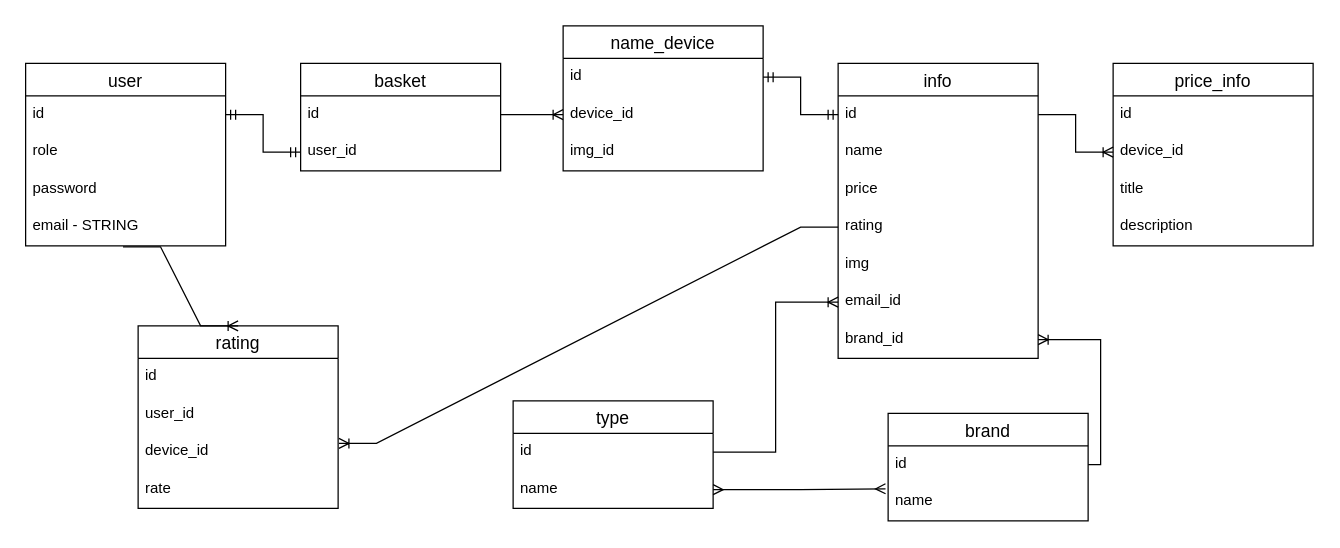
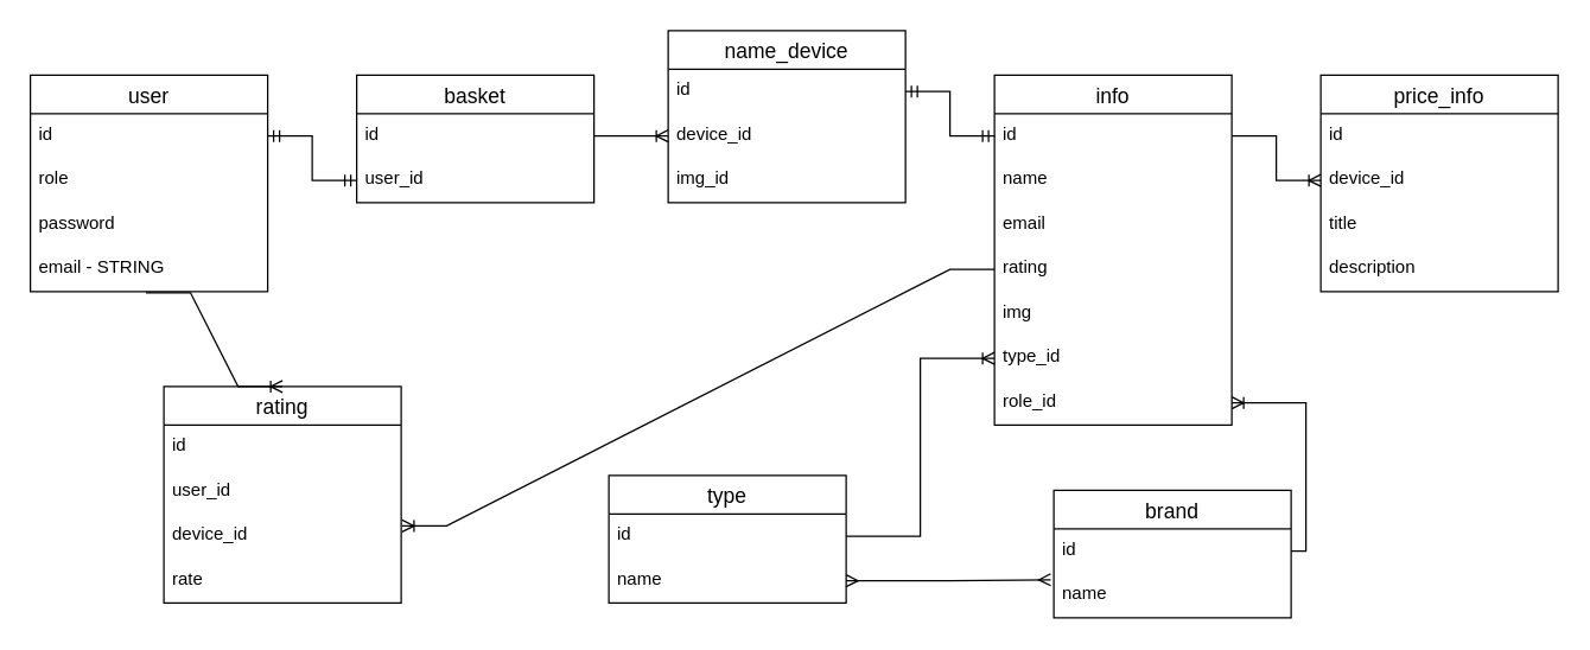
  <mxCell id="0" />
  <mxCell id="1" parent="0" />
  <mxCell id="2" value="user" style="swimlane;fontStyle=0;childLayout=stackLayout;horizontal=1;startSize=26;horizontalStack=0;resizeParent=1;resizeParentMax=0;resizeLast=0;collapsible=1;marginBottom=0;align=center;fontSize=14;" vertex="1" parent="1"><mxGeometry x="20" y="50" width="160" height="146" as="geometry"><mxRectangle x="140" y="260" width="60" height="26" as="alternateBounds" /></mxGeometry></mxCell>
  <mxCell id="3" value="id" style="text;strokeColor=none;fillColor=none;spacingLeft=4;spacingRight=4;overflow=hidden;rotatable=0;points=[[0,0.5],[1,0.5]];portConstraint=eastwest;fontSize=12;" vertex="1" parent="2"><mxGeometry y="26" width="160" height="30" as="geometry" /></mxCell>
  <mxCell id="4" value="role" style="text;strokeColor=none;fillColor=none;spacingLeft=4;spacingRight=4;overflow=hidden;rotatable=0;points=[[0,0.5],[1,0.5]];portConstraint=eastwest;fontSize=12;" vertex="1" parent="2"><mxGeometry y="56" width="160" height="30" as="geometry" /></mxCell>
  <mxCell id="5" value="password" style="text;strokeColor=none;fillColor=none;spacingLeft=4;spacingRight=4;overflow=hidden;rotatable=0;points=[[0,0.5],[1,0.5]];portConstraint=eastwest;fontSize=12;" vertex="1" parent="2"><mxGeometry y="86" width="160" height="30" as="geometry" /></mxCell>
  <mxCell id="6" value="email - STRING" style="text;strokeColor=none;fillColor=none;spacingLeft=4;spacingRight=4;overflow=hidden;rotatable=0;points=[[0,0.5],[1,0.5]];portConstraint=eastwest;fontSize=12;" vertex="1" parent="2"><mxGeometry y="116" width="160" height="30" as="geometry" /></mxCell>
  <mxCell id="7" value="basket" style="swimlane;fontStyle=0;childLayout=stackLayout;horizontal=1;startSize=26;horizontalStack=0;resizeParent=1;resizeParentMax=0;resizeLast=0;collapsible=1;marginBottom=0;align=center;fontSize=14;" vertex="1" parent="1"><mxGeometry x="240" y="50" width="160" height="86" as="geometry" /></mxCell>
  <mxCell id="8" value="id" style="text;strokeColor=none;fillColor=none;spacingLeft=4;spacingRight=4;overflow=hidden;rotatable=0;points=[[0,0.5],[1,0.5]];portConstraint=eastwest;fontSize=12;" vertex="1" parent="7"><mxGeometry y="26" width="160" height="30" as="geometry" /></mxCell>
  <mxCell id="9" value="user_id" style="text;strokeColor=none;fillColor=none;spacingLeft=4;spacingRight=4;overflow=hidden;rotatable=0;points=[[0,0.5],[1,0.5]];portConstraint=eastwest;fontSize=12;" vertex="1" parent="7"><mxGeometry y="56" width="160" height="30" as="geometry" /></mxCell>
  <mxCell id="10" value="" style="edgeStyle=orthogonalEdgeStyle;fontSize=12;html=1;endArrow=ERmandOne;startArrow=ERmandOne;rounded=0;exitX=1;exitY=0.5;exitDx=0;exitDy=0;entryX=0;entryY=0.5;entryDx=0;entryDy=0;" edge="1" parent="1" source="3" target="9"><mxGeometry width="100" height="100" relative="1" as="geometry"><mxPoint x="210" y="320" as="sourcePoint" /><mxPoint x="310" y="220" as="targetPoint" /></mxGeometry></mxCell>
  <mxCell id="11" value="info" style="swimlane;fontStyle=0;childLayout=stackLayout;horizontal=1;startSize=26;horizontalStack=0;resizeParent=1;resizeParentMax=0;resizeLast=0;collapsible=1;marginBottom=0;align=center;fontSize=14;" vertex="1" parent="1"><mxGeometry x="670" y="50" width="160" height="236" as="geometry" /></mxCell>
  <mxCell id="12" value="id" style="text;strokeColor=none;fillColor=none;spacingLeft=4;spacingRight=4;overflow=hidden;rotatable=0;points=[[0,0.5],[1,0.5]];portConstraint=eastwest;fontSize=12;" vertex="1" parent="11"><mxGeometry y="26" width="160" height="30" as="geometry" /></mxCell>
  <mxCell id="13" value="name" style="text;strokeColor=none;fillColor=none;spacingLeft=4;spacingRight=4;overflow=hidden;rotatable=0;points=[[0,0.5],[1,0.5]];portConstraint=eastwest;fontSize=12;" vertex="1" parent="11"><mxGeometry y="56" width="160" height="30" as="geometry" /></mxCell>
- <mxCell id="14" value="price" style="text;strokeColor=none;fillColor=none;spacingLeft=4;spacingRight=4;overflow=hidden;rotatable=0;points=[[0,0.5],[1,0.5]];portConstraint=eastwest;fontSize=12;" vertex="1" parent="11"><mxGeometry y="86" width="160" height="30" as="geometry" /></mxCell>
+ <mxCell id="14" value="email" style="text;strokeColor=none;fillColor=none;spacingLeft=4;spacingRight=4;overflow=hidden;rotatable=0;points=[[0,0.5],[1,0.5]];portConstraint=eastwest;fontSize=12;" vertex="1" parent="11"><mxGeometry y="86" width="160" height="30" as="geometry" /></mxCell>
  <mxCell id="15" value="rating" style="text;strokeColor=none;fillColor=none;spacingLeft=4;spacingRight=4;overflow=hidden;rotatable=0;points=[[0,0.5],[1,0.5]];portConstraint=eastwest;fontSize=12;" vertex="1" parent="11"><mxGeometry y="116" width="160" height="30" as="geometry" /></mxCell>
  <mxCell id="16" value="img" style="text;strokeColor=none;fillColor=none;spacingLeft=4;spacingRight=4;overflow=hidden;rotatable=0;points=[[0,0.5],[1,0.5]];portConstraint=eastwest;fontSize=12;" vertex="1" parent="11"><mxGeometry y="146" width="160" height="30" as="geometry" /></mxCell>
- <mxCell id="17" value="email_id" style="text;strokeColor=none;fillColor=none;spacingLeft=4;spacingRight=4;overflow=hidden;rotatable=0;points=[[0,0.5],[1,0.5]];portConstraint=eastwest;fontSize=12;" vertex="1" parent="11"><mxGeometry y="176" width="160" height="30" as="geometry" /></mxCell>
- <mxCell id="18" value="brand_id" style="text;strokeColor=none;fillColor=none;spacingLeft=4;spacingRight=4;overflow=hidden;rotatable=0;points=[[0,0.5],[1,0.5]];portConstraint=eastwest;fontSize=12;" vertex="1" parent="11"><mxGeometry y="206" width="160" height="30" as="geometry" /></mxCell>
+ <mxCell id="17" value="type_id" style="text;strokeColor=none;fillColor=none;spacingLeft=4;spacingRight=4;overflow=hidden;rotatable=0;points=[[0,0.5],[1,0.5]];portConstraint=eastwest;fontSize=12;" vertex="1" parent="11"><mxGeometry y="176" width="160" height="30" as="geometry" /></mxCell>
+ <mxCell id="18" value="role_id" style="text;strokeColor=none;fillColor=none;spacingLeft=4;spacingRight=4;overflow=hidden;rotatable=0;points=[[0,0.5],[1,0.5]];portConstraint=eastwest;fontSize=12;" vertex="1" parent="11"><mxGeometry y="206" width="160" height="30" as="geometry" /></mxCell>
  <mxCell id="19" value="type" style="swimlane;fontStyle=0;childLayout=stackLayout;horizontal=1;startSize=26;horizontalStack=0;resizeParent=1;resizeParentMax=0;resizeLast=0;collapsible=1;marginBottom=0;align=center;fontSize=14;" vertex="1" parent="1"><mxGeometry x="410" y="320" width="160" height="86" as="geometry" /></mxCell>
  <mxCell id="20" value="id" style="text;strokeColor=none;fillColor=none;spacingLeft=4;spacingRight=4;overflow=hidden;rotatable=0;points=[[0,0.5],[1,0.5]];portConstraint=eastwest;fontSize=12;" vertex="1" parent="19"><mxGeometry y="26" width="160" height="30" as="geometry" /></mxCell>
  <mxCell id="21" value="name" style="text;strokeColor=none;fillColor=none;spacingLeft=4;spacingRight=4;overflow=hidden;rotatable=0;points=[[0,0.5],[1,0.5]];portConstraint=eastwest;fontSize=12;" vertex="1" parent="19"><mxGeometry y="56" width="160" height="30" as="geometry" /></mxCell>
  <mxCell id="22" value="" style="edgeStyle=orthogonalEdgeStyle;fontSize=12;html=1;endArrow=ERoneToMany;rounded=0;entryX=0;entryY=0.5;entryDx=0;entryDy=0;" edge="1" parent="1" source="20" target="17"><mxGeometry width="100" height="100" relative="1" as="geometry"><mxPoint x="570" y="230" as="sourcePoint" /><mxPoint x="670" y="240" as="targetPoint" /></mxGeometry></mxCell>
  <mxCell id="23" value="brand" style="swimlane;fontStyle=0;childLayout=stackLayout;horizontal=1;startSize=26;horizontalStack=0;resizeParent=1;resizeParentMax=0;resizeLast=0;collapsible=1;marginBottom=0;align=center;fontSize=14;" vertex="1" parent="1"><mxGeometry x="710" y="330" width="160" height="86" as="geometry" /></mxCell>
  <mxCell id="24" value="id" style="text;strokeColor=none;fillColor=none;spacingLeft=4;spacingRight=4;overflow=hidden;rotatable=0;points=[[0,0.5],[1,0.5]];portConstraint=eastwest;fontSize=12;" vertex="1" parent="23"><mxGeometry y="26" width="160" height="30" as="geometry" /></mxCell>
  <mxCell id="25" value="name" style="text;strokeColor=none;fillColor=none;spacingLeft=4;spacingRight=4;overflow=hidden;rotatable=0;points=[[0,0.5],[1,0.5]];portConstraint=eastwest;fontSize=12;" vertex="1" parent="23"><mxGeometry y="56" width="160" height="30" as="geometry" /></mxCell>
  <mxCell id="26" value="" style="edgeStyle=orthogonalEdgeStyle;fontSize=12;html=1;endArrow=ERoneToMany;rounded=0;exitX=1;exitY=0.5;exitDx=0;exitDy=0;" edge="1" parent="1" source="24" target="18"><mxGeometry width="100" height="100" relative="1" as="geometry"><mxPoint x="560" y="400" as="sourcePoint" /><mxPoint x="870" y="270" as="targetPoint" /></mxGeometry></mxCell>
  <mxCell id="27" value="" style="edgeStyle=orthogonalEdgeStyle;fontSize=12;html=1;endArrow=ERmany;startArrow=ERmany;rounded=0;entryX=-0.013;entryY=1.145;entryDx=0;entryDy=0;exitX=1;exitY=0.5;exitDx=0;exitDy=0;entryPerimeter=0;" edge="1" parent="1" source="21" target="24"><mxGeometry width="100" height="100" relative="1" as="geometry"><mxPoint x="600" y="390" as="sourcePoint" /><mxPoint x="670" y="250" as="targetPoint" /></mxGeometry></mxCell>
  <mxCell id="28" value="price_info" style="swimlane;fontStyle=0;childLayout=stackLayout;horizontal=1;startSize=26;horizontalStack=0;resizeParent=1;resizeParentMax=0;resizeLast=0;collapsible=1;marginBottom=0;align=center;fontSize=14;" vertex="1" parent="1"><mxGeometry x="890" y="50" width="160" height="146" as="geometry" /></mxCell>
  <mxCell id="29" value="id" style="text;strokeColor=none;fillColor=none;spacingLeft=4;spacingRight=4;overflow=hidden;rotatable=0;points=[[0,0.5],[1,0.5]];portConstraint=eastwest;fontSize=12;" vertex="1" parent="28"><mxGeometry y="26" width="160" height="30" as="geometry" /></mxCell>
  <mxCell id="30" value="device_id" style="text;strokeColor=none;fillColor=none;spacingLeft=4;spacingRight=4;overflow=hidden;rotatable=0;points=[[0,0.5],[1,0.5]];portConstraint=eastwest;fontSize=12;" vertex="1" parent="28"><mxGeometry y="56" width="160" height="30" as="geometry" /></mxCell>
  <mxCell id="31" value="title" style="text;strokeColor=none;fillColor=none;spacingLeft=4;spacingRight=4;overflow=hidden;rotatable=0;points=[[0,0.5],[1,0.5]];portConstraint=eastwest;fontSize=12;" vertex="1" parent="28"><mxGeometry y="86" width="160" height="30" as="geometry" /></mxCell>
  <mxCell id="32" value="description" style="text;strokeColor=none;fillColor=none;spacingLeft=4;spacingRight=4;overflow=hidden;rotatable=0;points=[[0,0.5],[1,0.5]];portConstraint=eastwest;fontSize=12;" vertex="1" parent="28"><mxGeometry y="116" width="160" height="30" as="geometry" /></mxCell>
  <mxCell id="33" value="" style="edgeStyle=orthogonalEdgeStyle;fontSize=12;html=1;endArrow=ERoneToMany;rounded=0;exitX=1;exitY=0.5;exitDx=0;exitDy=0;entryX=0;entryY=0.5;entryDx=0;entryDy=0;" edge="1" parent="1" source="12" target="30"><mxGeometry width="100" height="100" relative="1" as="geometry"><mxPoint x="830" y="60" as="sourcePoint" /><mxPoint x="930" y="-40" as="targetPoint" /></mxGeometry></mxCell>
  <mxCell id="34" value="name_device" style="swimlane;fontStyle=0;childLayout=stackLayout;horizontal=1;startSize=26;horizontalStack=0;resizeParent=1;resizeParentMax=0;resizeLast=0;collapsible=1;marginBottom=0;align=center;fontSize=14;" vertex="1" parent="1"><mxGeometry x="450" y="20" width="160" height="116" as="geometry" /></mxCell>
  <mxCell id="35" value="id" style="text;strokeColor=none;fillColor=none;spacingLeft=4;spacingRight=4;overflow=hidden;rotatable=0;points=[[0,0.5],[1,0.5]];portConstraint=eastwest;fontSize=12;" vertex="1" parent="34"><mxGeometry y="26" width="160" height="30" as="geometry" /></mxCell>
  <mxCell id="36" value="device_id" style="text;strokeColor=none;fillColor=none;spacingLeft=4;spacingRight=4;overflow=hidden;rotatable=0;points=[[0,0.5],[1,0.5]];portConstraint=eastwest;fontSize=12;" vertex="1" parent="34"><mxGeometry y="56" width="160" height="30" as="geometry" /></mxCell>
  <mxCell id="37" value="img_id" style="text;strokeColor=none;fillColor=none;spacingLeft=4;spacingRight=4;overflow=hidden;rotatable=0;points=[[0,0.5],[1,0.5]];portConstraint=eastwest;fontSize=12;" vertex="1" parent="34"><mxGeometry y="86" width="160" height="30" as="geometry" /></mxCell>
  <mxCell id="38" value="" style="edgeStyle=orthogonalEdgeStyle;fontSize=12;html=1;endArrow=ERoneToMany;rounded=0;exitX=1;exitY=0.5;exitDx=0;exitDy=0;entryX=0;entryY=0.5;entryDx=0;entryDy=0;" edge="1" parent="1" source="8" target="36"><mxGeometry width="100" height="100" relative="1" as="geometry"><mxPoint x="570" y="230" as="sourcePoint" /><mxPoint x="670" y="130" as="targetPoint" /></mxGeometry></mxCell>
  <mxCell id="39" value="" style="edgeStyle=orthogonalEdgeStyle;fontSize=12;html=1;endArrow=ERmandOne;startArrow=ERmandOne;rounded=0;entryX=0;entryY=0.5;entryDx=0;entryDy=0;exitX=1;exitY=0.5;exitDx=0;exitDy=0;" edge="1" parent="1" source="35" target="12"><mxGeometry width="100" height="100" relative="1" as="geometry"><mxPoint x="510" y="260" as="sourcePoint" /><mxPoint x="610" y="160" as="targetPoint" /></mxGeometry></mxCell>
  <mxCell id="40" value="rating" style="swimlane;fontStyle=0;childLayout=stackLayout;horizontal=1;startSize=26;horizontalStack=0;resizeParent=1;resizeParentMax=0;resizeLast=0;collapsible=1;marginBottom=0;align=center;fontSize=14;" vertex="1" parent="1"><mxGeometry x="110" y="260" width="160" height="146" as="geometry" /></mxCell>
  <mxCell id="41" value="id" style="text;strokeColor=none;fillColor=none;spacingLeft=4;spacingRight=4;overflow=hidden;rotatable=0;points=[[0,0.5],[1,0.5]];portConstraint=eastwest;fontSize=12;" vertex="1" parent="40"><mxGeometry y="26" width="160" height="30" as="geometry" /></mxCell>
  <mxCell id="42" value="user_id" style="text;strokeColor=none;fillColor=none;spacingLeft=4;spacingRight=4;overflow=hidden;rotatable=0;points=[[0,0.5],[1,0.5]];portConstraint=eastwest;fontSize=12;" vertex="1" parent="40"><mxGeometry y="56" width="160" height="30" as="geometry" /></mxCell>
  <mxCell id="43" value="device_id" style="text;strokeColor=none;fillColor=none;spacingLeft=4;spacingRight=4;overflow=hidden;rotatable=0;points=[[0,0.5],[1,0.5]];portConstraint=eastwest;fontSize=12;" vertex="1" parent="40"><mxGeometry y="86" width="160" height="30" as="geometry" /></mxCell>
  <mxCell id="44" value="rate" style="text;strokeColor=none;fillColor=none;spacingLeft=4;spacingRight=4;overflow=hidden;rotatable=0;points=[[0,0.5],[1,0.5]];portConstraint=eastwest;fontSize=12;" vertex="1" parent="40"><mxGeometry y="116" width="160" height="30" as="geometry" /></mxCell>
  <mxCell id="45" value="" style="edgeStyle=entityRelationEdgeStyle;fontSize=12;html=1;endArrow=ERoneToMany;rounded=0;entryX=0.5;entryY=0;entryDx=0;entryDy=0;exitX=0.487;exitY=1.024;exitDx=0;exitDy=0;exitPerimeter=0;" edge="1" parent="1" source="6" target="40"><mxGeometry width="100" height="100" relative="1" as="geometry"><mxPoint x="90" y="198" as="sourcePoint" /><mxPoint x="640" y="190" as="targetPoint" /></mxGeometry></mxCell>
  <mxCell id="46" value="" style="edgeStyle=entityRelationEdgeStyle;fontSize=12;html=1;endArrow=ERoneToMany;rounded=0;entryX=1.004;entryY=0.267;entryDx=0;entryDy=0;entryPerimeter=0;exitX=0;exitY=0.5;exitDx=0;exitDy=0;" edge="1" parent="1" source="15" target="43"><mxGeometry width="100" height="100" relative="1" as="geometry"><mxPoint x="540" y="290" as="sourcePoint" /><mxPoint x="640" y="190" as="targetPoint" /></mxGeometry></mxCell>
